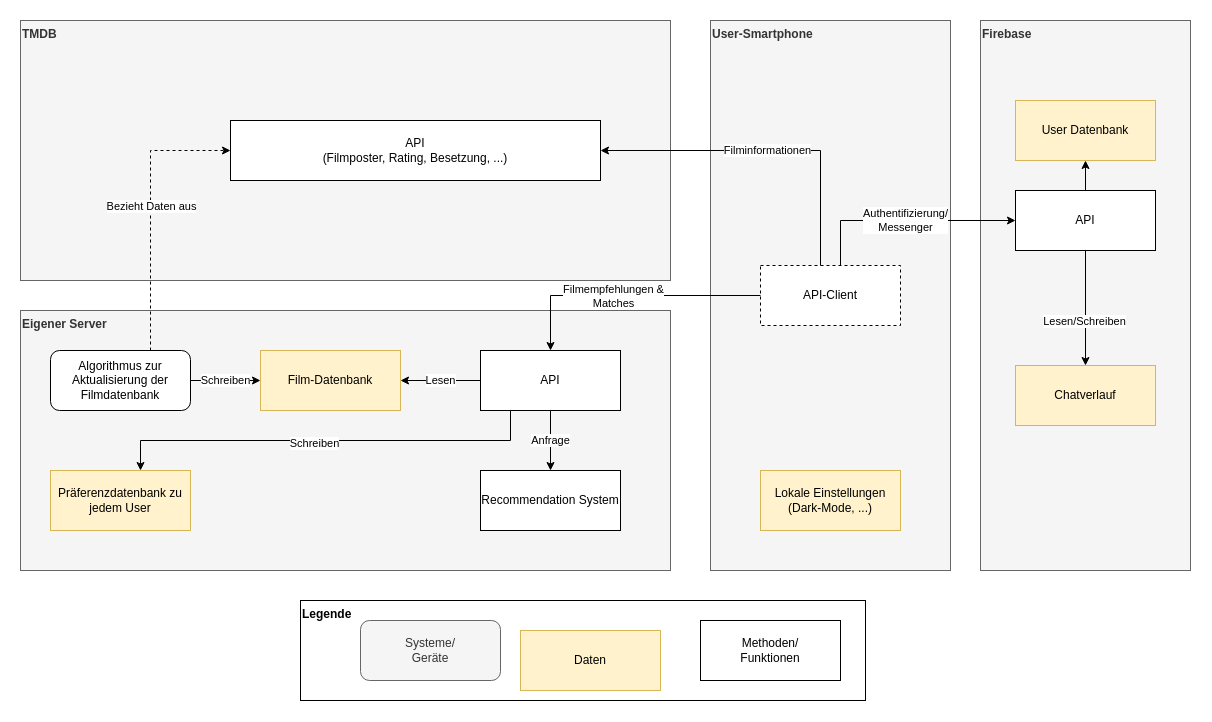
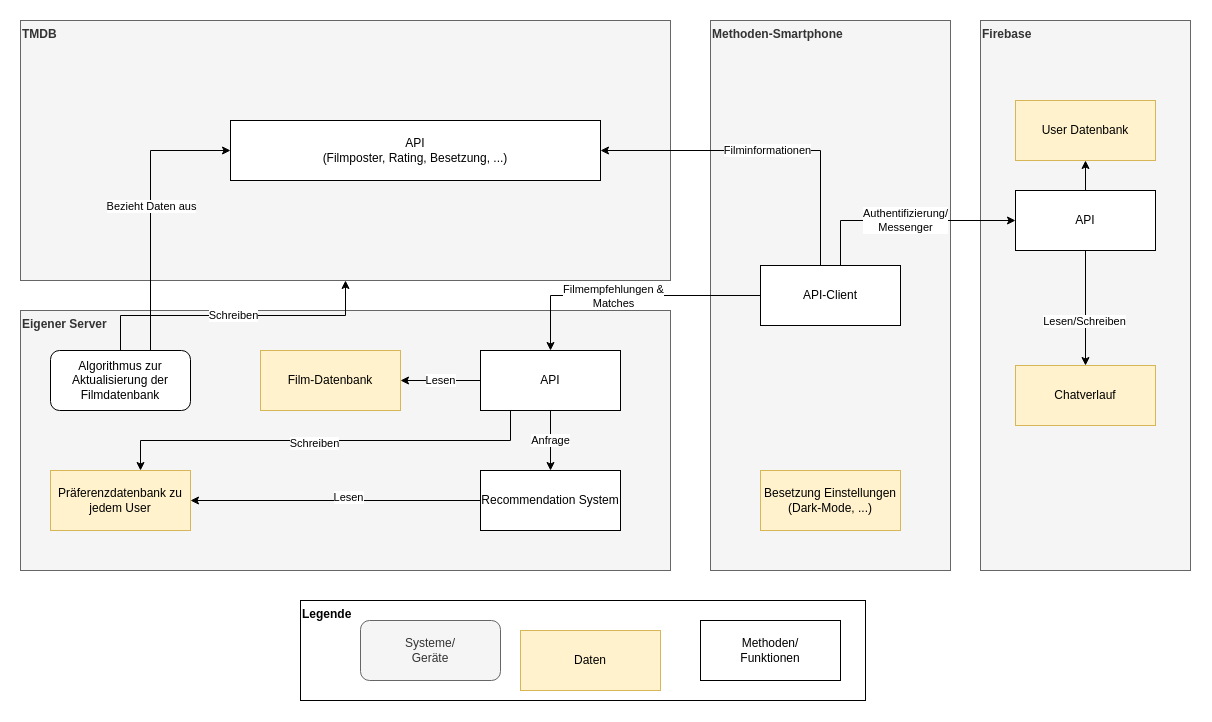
  <mxCell id="0" />
  <mxCell id="1" parent="0" />
  <mxCell id="2" value="&lt;div align=&quot;left&quot;&gt;&lt;b&gt;Eigener Server&lt;/b&gt;&lt;/div&gt;" style="rounded=0;whiteSpace=wrap;html=1;align=left;fillColor=#f5f5f5;strokeColor=#666666;fontColor=#333333;verticalAlign=top;" vertex="1" parent="1"><mxGeometry x="20" y="310" width="650" height="260" as="geometry" /></mxCell>
  <mxCell id="3" value="&lt;div align=&quot;left&quot;&gt;&lt;b&gt;Firebase&lt;br&gt;&lt;/b&gt;&lt;/div&gt;" style="rounded=0;whiteSpace=wrap;html=1;align=left;fillColor=#f5f5f5;strokeColor=#666666;fontColor=#333333;verticalAlign=top;" vertex="1" parent="1"><mxGeometry x="980" y="20" width="210" height="550" as="geometry" /></mxCell>
- <mxCell id="4" value="&lt;div&gt;&lt;b&gt;User-Smartphone&lt;br&gt;&lt;/b&gt;&lt;/div&gt;" style="rounded=0;whiteSpace=wrap;html=1;align=left;fillColor=#f5f5f5;strokeColor=#666666;fontColor=#333333;verticalAlign=top;labelPosition=center;verticalLabelPosition=middle;" vertex="1" parent="1"><mxGeometry x="710" y="20" width="240" height="550" as="geometry" /></mxCell>
+ <mxCell id="4" value="&lt;div&gt;&lt;b&gt;Methoden-Smartphone&lt;br&gt;&lt;/b&gt;&lt;/div&gt;" style="rounded=0;whiteSpace=wrap;html=1;align=left;fillColor=#f5f5f5;strokeColor=#666666;fontColor=#333333;verticalAlign=top;labelPosition=center;verticalLabelPosition=middle;" vertex="1" parent="1"><mxGeometry x="710" y="20" width="240" height="550" as="geometry" /></mxCell>
  <mxCell id="5" value="Film-Datenbank" style="rounded=0;whiteSpace=wrap;html=1;fillColor=#fff2cc;strokeColor=#d6b656;" vertex="1" parent="1"><mxGeometry x="260" y="350" width="140" height="60" as="geometry" /></mxCell>
  <mxCell id="6" value="Lesen" style="edgeStyle=orthogonalEdgeStyle;rounded=0;orthogonalLoop=1;jettySize=auto;html=1;" edge="1" parent="1" source="10" target="5"><mxGeometry relative="1" as="geometry" /></mxCell>
  <mxCell id="7" value="Anfrage" style="edgeStyle=orthogonalEdgeStyle;rounded=0;orthogonalLoop=1;jettySize=auto;html=1;startArrow=none;startFill=0;" edge="1" parent="1" source="10" target="15"><mxGeometry relative="1" as="geometry" /></mxCell>
  <mxCell id="8" style="edgeStyle=orthogonalEdgeStyle;rounded=0;orthogonalLoop=1;jettySize=auto;html=1;startArrow=none;startFill=0;" edge="1" parent="1" source="10" target="12"><mxGeometry relative="1" as="geometry"><Array as="points"><mxPoint x="510" y="440" /><mxPoint x="140" y="440" /></Array></mxGeometry></mxCell>
  <mxCell id="9" value="Schreiben" style="edgeLabel;html=1;align=center;verticalAlign=middle;resizable=0;points=[];" vertex="1" connectable="0" parent="8"><mxGeometry x="0.056" y="2" relative="1" as="geometry"><mxPoint as="offset" /></mxGeometry></mxCell>
  <mxCell id="10" value="&lt;div&gt;API&lt;/div&gt;" style="rounded=0;whiteSpace=wrap;html=1;" vertex="1" parent="1"><mxGeometry x="480" y="350" width="140" height="60" as="geometry" /></mxCell>
- <mxCell id="11" value="&lt;div&gt;Lokale Einstellungen&lt;/div&gt;&lt;div&gt;(Dark-Mode, ...)&lt;br&gt;&lt;/div&gt;" style="rounded=0;whiteSpace=wrap;html=1;fillColor=#fff2cc;strokeColor=#d6b656;" vertex="1" parent="1"><mxGeometry x="760" y="470" width="140" height="60" as="geometry" /></mxCell>
+ <mxCell id="11" value="&lt;div&gt;Besetzung Einstellungen&lt;/div&gt;&lt;div&gt;(Dark-Mode, ...)&lt;br&gt;&lt;/div&gt;" style="rounded=0;whiteSpace=wrap;html=1;fillColor=#fff2cc;strokeColor=#d6b656;" vertex="1" parent="1"><mxGeometry x="760" y="470" width="140" height="60" as="geometry" /></mxCell>
  <mxCell id="12" value="Präferenzdatenbank zu jedem User" style="rounded=0;whiteSpace=wrap;html=1;fillColor=#fff2cc;strokeColor=#d6b656;" vertex="1" parent="1"><mxGeometry x="50" y="470" width="140" height="60" as="geometry" /></mxCell>
+ <mxCell id="13" style="edgeStyle=orthogonalEdgeStyle;rounded=0;orthogonalLoop=1;jettySize=auto;html=1;startArrow=none;startFill=0;" edge="1" parent="1" source="15" target="12"><mxGeometry relative="1" as="geometry" /></mxCell>
+ <mxCell id="14" value="Lesen" style="edgeLabel;html=1;align=center;verticalAlign=middle;resizable=0;points=[];" vertex="1" connectable="0" parent="13"><mxGeometry x="-0.085" y="-4" relative="1" as="geometry"><mxPoint as="offset" /></mxGeometry></mxCell>
  <mxCell id="15" value="Recommendation System" style="rounded=0;whiteSpace=wrap;html=1;" vertex="1" parent="1"><mxGeometry x="480" y="470" width="140" height="60" as="geometry" /></mxCell>
  <mxCell id="16" value="Authentifizierung/&lt;br&gt;Messenger" style="edgeStyle=orthogonalEdgeStyle;rounded=0;orthogonalLoop=1;jettySize=auto;html=1;entryX=0;entryY=0.5;entryDx=0;entryDy=0;startArrow=none;startFill=0;" edge="1" parent="1" source="17" target="26"><mxGeometry relative="1" as="geometry"><Array as="points"><mxPoint x="840" y="220" /></Array></mxGeometry></mxCell>
- <mxCell id="17" value="API-Client" style="rounded=0;whiteSpace=wrap;html=1;dashed=1;" vertex="1" parent="1"><mxGeometry x="760" y="265" width="140" height="60" as="geometry" /></mxCell>
+ <mxCell id="17" value="API-Client" style="rounded=0;whiteSpace=wrap;html=1;" vertex="1" parent="1"><mxGeometry x="760" y="265" width="140" height="60" as="geometry" /></mxCell>
  <mxCell id="18" value="&lt;div align=&quot;left&quot;&gt;&lt;b&gt;TMDB&lt;br&gt;&lt;/b&gt;&lt;/div&gt;" style="rounded=0;whiteSpace=wrap;html=1;align=left;fillColor=#f5f5f5;strokeColor=#666666;fontColor=#333333;verticalAlign=top;" vertex="1" parent="1"><mxGeometry x="20" y="20" width="650" height="260" as="geometry" /></mxCell>
  <mxCell id="19" value="&lt;div&gt;API&lt;/div&gt;&lt;div&gt;(Filmposter, Rating, Besetzung, ...)&lt;br&gt;&lt;/div&gt;" style="rounded=0;whiteSpace=wrap;html=1;" vertex="1" parent="1"><mxGeometry x="230" y="120" width="370" height="60" as="geometry" /></mxCell>
  <mxCell id="20" value="Filminformationen" style="edgeStyle=orthogonalEdgeStyle;rounded=0;orthogonalLoop=1;jettySize=auto;html=1;entryX=1;entryY=0.5;entryDx=0;entryDy=0;startArrow=none;startFill=0;" edge="1" parent="1" source="17" target="19"><mxGeometry relative="1" as="geometry"><Array as="points"><mxPoint x="820" y="150" /></Array></mxGeometry></mxCell>
- <mxCell id="21" style="edgeStyle=orthogonalEdgeStyle;rounded=0;orthogonalLoop=1;jettySize=auto;html=1;entryX=0;entryY=0.5;entryDx=0;entryDy=0;startArrow=none;startFill=0;exitX=0.5;exitY=0;exitDx=0;exitDy=0;dashed=1;" edge="1" parent="1" source="36" target="19"><mxGeometry relative="1" as="geometry"><Array as="points"><mxPoint x="150" y="350" /><mxPoint x="150" y="150" /></Array></mxGeometry></mxCell>
+ <mxCell id="21" style="edgeStyle=orthogonalEdgeStyle;rounded=0;orthogonalLoop=1;jettySize=auto;html=1;entryX=0;entryY=0.5;entryDx=0;entryDy=0;startArrow=none;startFill=0;exitX=0.5;exitY=0;exitDx=0;exitDy=0;" edge="1" parent="1" source="36" target="19"><mxGeometry relative="1" as="geometry"><Array as="points"><mxPoint x="150" y="350" /><mxPoint x="150" y="150" /></Array></mxGeometry></mxCell>
  <mxCell id="22" value="Bezieht Daten aus" style="edgeLabel;html=1;align=center;verticalAlign=middle;resizable=0;points=[];" vertex="1" connectable="0" parent="21"><mxGeometry x="0.13" relative="1" as="geometry"><mxPoint as="offset" /></mxGeometry></mxCell>
  <mxCell id="23" style="edgeStyle=orthogonalEdgeStyle;rounded=0;orthogonalLoop=1;jettySize=auto;html=1;startArrow=none;startFill=0;" edge="1" parent="1" source="26" target="27"><mxGeometry relative="1" as="geometry" /></mxCell>
  <mxCell id="24" style="edgeStyle=orthogonalEdgeStyle;rounded=0;orthogonalLoop=1;jettySize=auto;html=1;startArrow=none;startFill=0;" edge="1" parent="1" source="26" target="28"><mxGeometry relative="1" as="geometry" /></mxCell>
  <mxCell id="25" value="Lesen/Schreiben" style="edgeLabel;html=1;align=center;verticalAlign=middle;resizable=0;points=[];" vertex="1" connectable="0" parent="24"><mxGeometry x="0.214" y="-2" relative="1" as="geometry"><mxPoint as="offset" /></mxGeometry></mxCell>
  <mxCell id="26" value="API" style="rounded=0;whiteSpace=wrap;html=1;" vertex="1" parent="1"><mxGeometry x="1015" width="140" height="60" as="geometry" y="190" /></mxCell>
  <mxCell id="27" value="User Datenbank" style="rounded=0;whiteSpace=wrap;html=1;fillColor=#fff2cc;strokeColor=#d6b656;" vertex="1" parent="1"><mxGeometry x="1015" y="100" width="140" height="60" as="geometry" /></mxCell>
  <mxCell id="28" value="Chatverlauf" style="rounded=0;whiteSpace=wrap;html=1;fillColor=#fff2cc;strokeColor=#d6b656;" vertex="1" parent="1"><mxGeometry x="1015" y="365" width="140" height="60" as="geometry" /></mxCell>
  <mxCell id="29" style="edgeStyle=orthogonalEdgeStyle;rounded=0;orthogonalLoop=1;jettySize=auto;html=1;startArrow=none;startFill=0;" edge="1" parent="1" source="17" target="10"><mxGeometry relative="1" as="geometry" /></mxCell>
  <mxCell id="30" value="&lt;div&gt;Filmempfehlungen &amp;amp;&lt;/div&gt;&lt;div&gt;Matches&lt;/div&gt;" style="edgeLabel;html=1;align=center;verticalAlign=middle;resizable=0;points=[];" vertex="1" connectable="0" parent="29"><mxGeometry x="0.247" y="4" relative="1" as="geometry"><mxPoint x="17" y="-4" as="offset" /></mxGeometry></mxCell>
  <mxCell id="31" value="&lt;div align=&quot;left&quot;&gt;&lt;b&gt;Legende&lt;/b&gt;&lt;/div&gt;" style="rounded=0;whiteSpace=wrap;html=1;align=left;verticalAlign=top;" vertex="1" parent="1"><mxGeometry x="300" y="600" width="565" height="100" as="geometry" /></mxCell>
  <mxCell id="32" value="Daten" style="rounded=0;whiteSpace=wrap;html=1;fillColor=#fff2cc;strokeColor=#d6b656;" vertex="1" parent="1"><mxGeometry x="520" y="630" width="140" height="60" as="geometry" /></mxCell>
  <mxCell id="33" value="&lt;div&gt;Methoden/&lt;/div&gt;&lt;div&gt;Funktionen&lt;/div&gt;" style="rounded=0;whiteSpace=wrap;html=1;" vertex="1" parent="1"><mxGeometry x="700" y="620" width="140" height="60" as="geometry" /></mxCell>
  <mxCell id="34" value="Systeme/&lt;br&gt;Geräte" style="whiteSpace=wrap;html=1;fillColor=#f5f5f5;strokeColor=#666666;fontColor=#333333;rounded=1;" vertex="1" parent="1"><mxGeometry x="360" y="620" width="140" height="60" as="geometry" /></mxCell>
- <mxCell id="35" value="Schreiben" style="edgeStyle=orthogonalEdgeStyle;rounded=0;orthogonalLoop=1;jettySize=auto;html=1;entryX=0;entryY=0.5;entryDx=0;entryDy=0;startArrow=none;startFill=0;" edge="1" parent="1" source="36" target="5"><mxGeometry relative="1" as="geometry" /></mxCell>
+ <mxCell id="35" value="Schreiben" style="edgeStyle=orthogonalEdgeStyle;rounded=0;orthogonalLoop=1;jettySize=auto;html=1;startArrow=none;startFill=0;" edge="1" parent="1" source="36" target="18"><mxGeometry relative="1" as="geometry" /></mxCell>
  <mxCell id="36" value="Algorithmus zur Aktualisierung der Filmdatenbank" style="whiteSpace=wrap;html=1;rounded=1;" vertex="1" parent="1"><mxGeometry x="50" y="350" width="140" height="60" as="geometry" /></mxCell>
